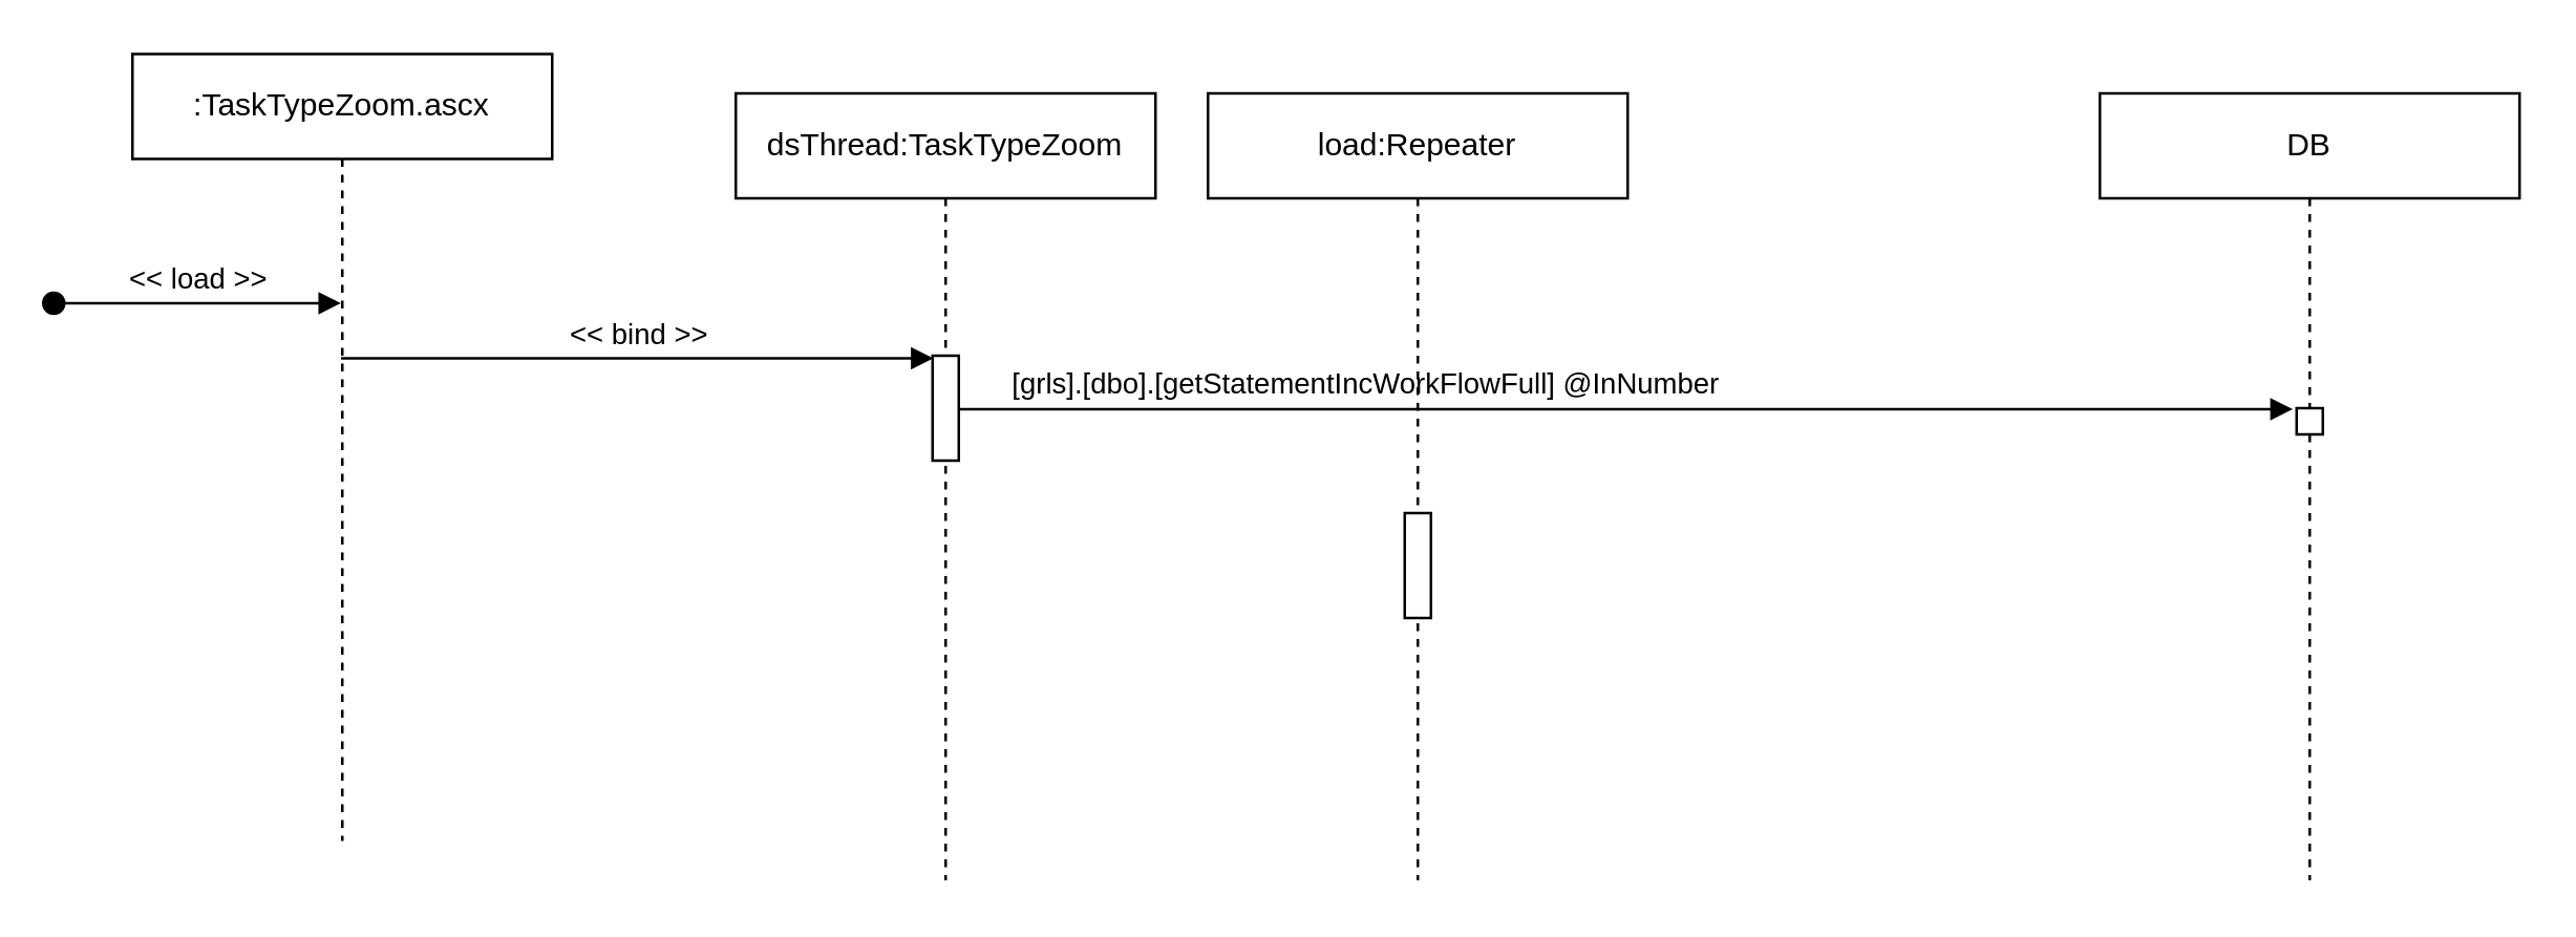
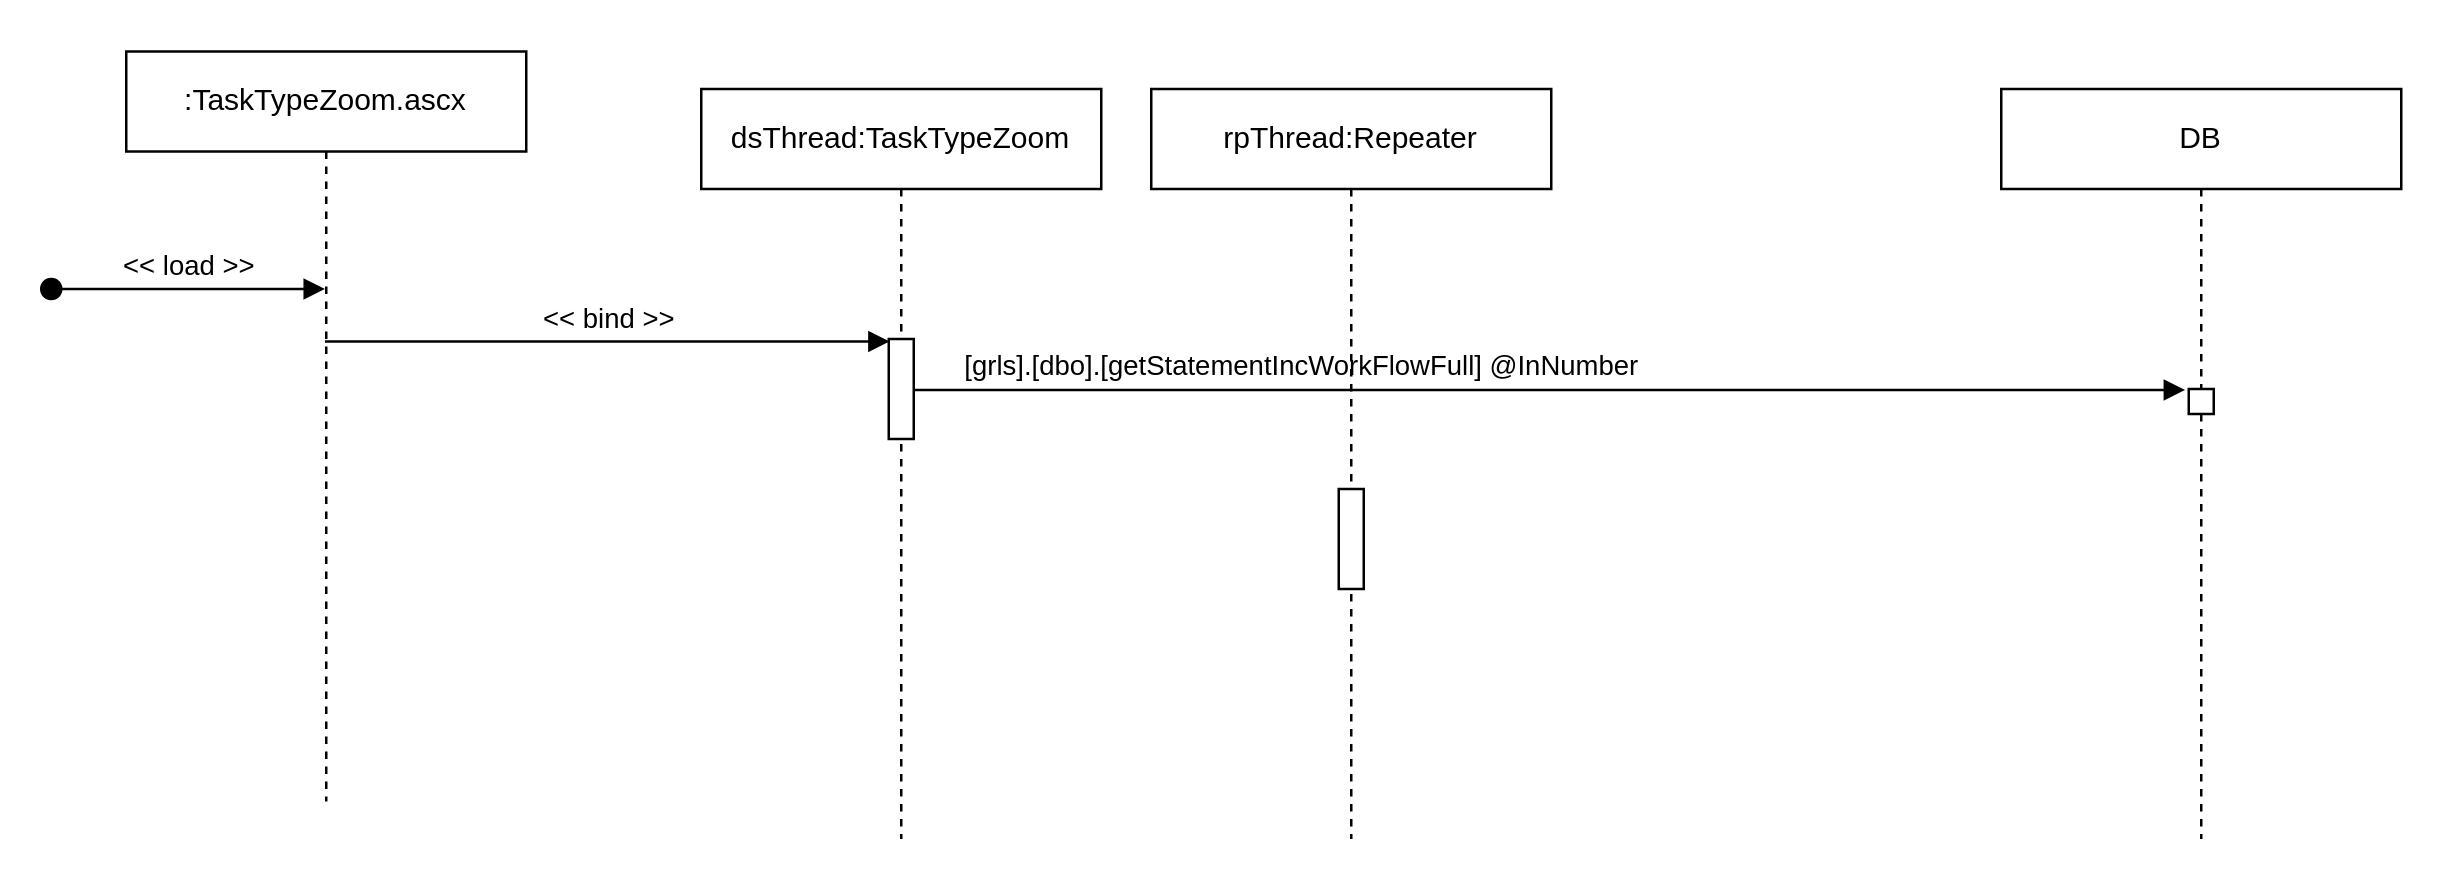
  <mxCell id="0" />
  <mxCell id="1" parent="0" />
  <mxCell id="2" value=":TaskTypeZoom.ascx" style="shape=umlLifeline;perimeter=lifelinePerimeter;whiteSpace=wrap;html=1;container=1;collapsible=0;recursiveResize=0;outlineConnect=0;" vertex="1" parent="1"><mxGeometry x="50" y="20" width="160" height="300" as="geometry" /></mxCell>
  <mxCell id="3" value="dsThread:TaskTypeZoom" style="shape=umlLifeline;perimeter=lifelinePerimeter;whiteSpace=wrap;html=1;container=1;collapsible=0;recursiveResize=0;outlineConnect=0;" vertex="1" parent="1"><mxGeometry x="280" y="35" width="160" height="300" as="geometry" /></mxCell>
  <mxCell id="4" value="" style="html=1;points=[];perimeter=orthogonalPerimeter;" vertex="1" parent="3"><mxGeometry x="75" y="100" width="10" height="40" as="geometry" /></mxCell>
  <mxCell id="5" value="DB" style="shape=umlLifeline;perimeter=lifelinePerimeter;whiteSpace=wrap;html=1;container=1;collapsible=0;recursiveResize=0;outlineConnect=0;" vertex="1" parent="1"><mxGeometry x="800" y="35" width="160" height="300" as="geometry" /></mxCell>
  <mxCell id="6" value="" style="html=1;points=[];perimeter=orthogonalPerimeter;" vertex="1" parent="5"><mxGeometry x="75" y="120" width="10" height="10" as="geometry" /></mxCell>
  <mxCell id="7" value="&amp;lt;&amp;lt; load &amp;gt;&amp;gt;" style="html=1;verticalAlign=bottom;startArrow=oval;startFill=1;endArrow=block;startSize=8;rounded=0;" edge="1" parent="1" target="2"><mxGeometry width="60" relative="1" as="geometry"><mxPoint x="20" y="115" as="sourcePoint" /><mxPoint x="80" y="115" as="targetPoint" /></mxGeometry></mxCell>
  <mxCell id="8" value="&amp;lt;&amp;lt; bind &amp;gt;&amp;gt;" style="html=1;verticalAlign=bottom;endArrow=block;rounded=0;entryX=0.037;entryY=0.025;entryDx=0;entryDy=0;entryPerimeter=0;" edge="1" parent="1" source="2" target="4"><mxGeometry width="80" relative="1" as="geometry"><mxPoint x="140" y="375" as="sourcePoint" /><mxPoint x="220" y="375" as="targetPoint" /></mxGeometry></mxCell>
  <mxCell id="9" value="[grls].[dbo].[getStatementIncWorkFlowFull] @InNumber" style="html=1;verticalAlign=bottom;endArrow=block;rounded=0;entryX=-0.145;entryY=0.036;entryDx=0;entryDy=0;entryPerimeter=0;" edge="1" parent="1" source="4" target="6"><mxGeometry x="-0.39" width="80" relative="1" as="geometry"><mxPoint x="310" y="525" as="sourcePoint" /><mxPoint x="390" y="525" as="targetPoint" /><mxPoint as="offset" /></mxGeometry></mxCell>
- <mxCell id="10" value="load:Repeater" style="shape=umlLifeline;perimeter=lifelinePerimeter;whiteSpace=wrap;html=1;container=1;collapsible=0;recursiveResize=0;outlineConnect=0;" vertex="1" parent="1"><mxGeometry x="460" y="35" width="160" height="300" as="geometry" /></mxCell>
+ <mxCell id="10" value="rpThread:Repeater" style="shape=umlLifeline;perimeter=lifelinePerimeter;whiteSpace=wrap;html=1;container=1;collapsible=0;recursiveResize=0;outlineConnect=0;" vertex="1" parent="1"><mxGeometry x="460" y="35" width="160" height="300" as="geometry" /></mxCell>
  <mxCell id="11" value="" style="html=1;points=[];perimeter=orthogonalPerimeter;" vertex="1" parent="10"><mxGeometry x="75" y="160" width="10" height="40" as="geometry" /></mxCell>
